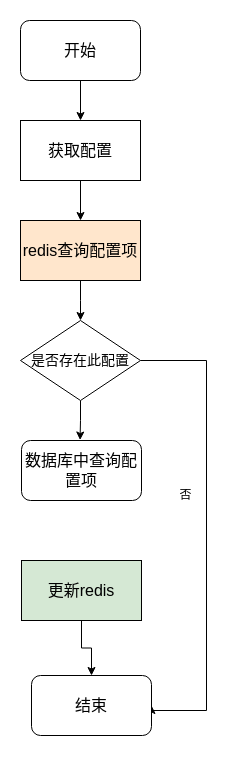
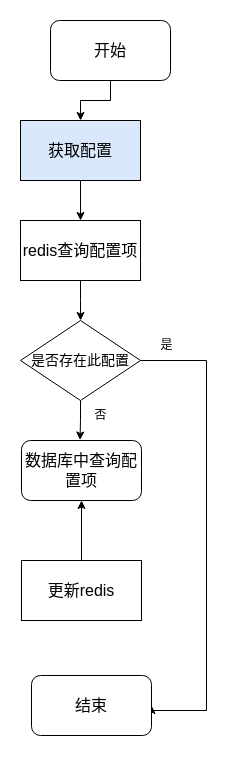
  <mxCell id="0" />
  <mxCell id="1" parent="0" />
  <mxCell id="2" style="edgeStyle=orthogonalEdgeStyle;rounded=0;orthogonalLoop=1;jettySize=auto;html=1;entryX=0.5;entryY=0;entryDx=0;entryDy=0;" edge="1" parent="1" source="3" target="5"><mxGeometry relative="1" as="geometry" /></mxCell>
- <mxCell id="3" value="&lt;font style=&quot;font-size: 16px;&quot;&gt;开始&lt;/font&gt;" style="rounded=1;whiteSpace=wrap;html=1;" vertex="1" parent="1"><mxGeometry x="20" y="20" width="120" height="60" as="geometry" /></mxCell>
+ <mxCell id="3" value="&lt;font style=&quot;font-size: 16px;&quot;&gt;开始&lt;/font&gt;" style="rounded=1;whiteSpace=wrap;html=1;" vertex="1" parent="1"><mxGeometry x="50" y="20" width="120" height="60" as="geometry" /></mxCell>
  <mxCell id="4" style="edgeStyle=orthogonalEdgeStyle;rounded=0;orthogonalLoop=1;jettySize=auto;html=1;entryX=0.5;entryY=0;entryDx=0;entryDy=0;" edge="1" parent="1" source="5" target="7"><mxGeometry relative="1" as="geometry" /></mxCell>
- <mxCell id="5" value="&lt;span style=&quot;font-size: 16px;&quot;&gt;获取配置&lt;/span&gt;" style="rounded=0;whiteSpace=wrap;html=1;" vertex="1" parent="1"><mxGeometry x="20" y="120" width="120" height="60" as="geometry" /></mxCell>
+ <mxCell id="5" value="&lt;span style=&quot;font-size: 16px;&quot;&gt;获取配置&lt;/span&gt;" style="rounded=0;whiteSpace=wrap;html=1;fillColor=#dae8fc;" vertex="1" parent="1"><mxGeometry x="20" y="120" width="120" height="60" as="geometry" /></mxCell>
  <mxCell id="6" style="edgeStyle=orthogonalEdgeStyle;rounded=0;orthogonalLoop=1;jettySize=auto;html=1;entryX=0.5;entryY=0;entryDx=0;entryDy=0;" edge="1" parent="1" source="7"><mxGeometry relative="1" as="geometry"><mxPoint x="80" y="320" as="targetPoint" /></mxGeometry></mxCell>
- <mxCell id="7" value="&lt;font style=&quot;font-size: 16px;&quot;&gt;redis查询配置项&lt;/font&gt;" style="rounded=0;whiteSpace=wrap;html=1;fillColor=#ffe6cc;" vertex="1" parent="1"><mxGeometry x="20" y="220" width="120" height="60" as="geometry" /></mxCell>
+ <mxCell id="7" value="&lt;font style=&quot;font-size: 16px;&quot;&gt;redis查询配置项&lt;/font&gt;" style="rounded=0;whiteSpace=wrap;html=1;" vertex="1" parent="1"><mxGeometry x="20" y="220" width="120" height="60" as="geometry" /></mxCell>
  <mxCell id="8" style="edgeStyle=orthogonalEdgeStyle;rounded=0;orthogonalLoop=1;jettySize=auto;html=1;entryX=1;entryY=0.5;entryDx=0;entryDy=0;exitX=1;exitY=0.5;exitDx=0;exitDy=0;" edge="1" parent="1" source="13" target="11"><mxGeometry relative="1" as="geometry"><mxPoint x="141" y="550" as="sourcePoint" /><mxPoint x="256" y="440" as="targetPoint" /><Array as="points"><mxPoint x="206" y="360" /><mxPoint x="206" y="710" /></Array></mxGeometry></mxCell>
- <mxCell id="9" style="edgeStyle=orthogonalEdgeStyle;rounded=0;orthogonalLoop=1;jettySize=auto;html=1;" edge="1" parent="1" source="10" target="11"><mxGeometry relative="1" as="geometry" /></mxCell>
- <mxCell id="10" value="&lt;font style=&quot;font-size: 16px;&quot;&gt;更新redis&lt;/font&gt;" style="rounded=0;whiteSpace=wrap;html=1;fillColor=#d5e8d4;" vertex="1" parent="1"><mxGeometry x="21" y="560" width="120" height="60" as="geometry" /></mxCell>
+ <mxCell id="9" style="edgeStyle=orthogonalEdgeStyle;rounded=0;orthogonalLoop=1;jettySize=auto;html=1;" edge="1" parent="1" source="10" target="14"><mxGeometry relative="1" as="geometry" /></mxCell>
+ <mxCell id="10" value="&lt;font style=&quot;font-size: 16px;&quot;&gt;更新redis&lt;/font&gt;" style="rounded=0;whiteSpace=wrap;html=1;" vertex="1" parent="1"><mxGeometry x="21" y="560" width="120" height="60" as="geometry" /></mxCell>
  <mxCell id="11" value="&lt;font style=&quot;font-size: 16px;&quot;&gt;结束&lt;/font&gt;" style="rounded=1;whiteSpace=wrap;html=1;" vertex="1" parent="1"><mxGeometry x="31" y="675" width="120" height="60" as="geometry" /></mxCell>
  <mxCell id="12" style="edgeStyle=orthogonalEdgeStyle;rounded=0;orthogonalLoop=1;jettySize=auto;html=1;entryX=0.488;entryY=-0.008;entryDx=0;entryDy=0;entryPerimeter=0;" edge="1" parent="1" source="13" target="14"><mxGeometry relative="1" as="geometry" /></mxCell>
  <mxCell id="13" value="&lt;font style=&quot;font-size: 14px;&quot;&gt;是否存在此配置&lt;/font&gt;" style="rhombus;whiteSpace=wrap;html=1;" vertex="1" parent="1"><mxGeometry x="20" y="320" width="120" height="80" as="geometry" /></mxCell>
  <mxCell id="14" value="&lt;span style=&quot;font-size: 16px;&quot;&gt;数据库中查询配置项&lt;/span&gt;" style="whiteSpace=wrap;html=1;rounded=1;" vertex="1" parent="1"><mxGeometry x="21" y="440" width="120" height="60" as="geometry" /></mxCell>
- <mxCell id="15" value="否" style="text;html=1;align=center;verticalAlign=middle;resizable=0;points=[];autosize=1;strokeColor=none;fillColor=none;" vertex="1" parent="1"><mxGeometry x="165" y="480" width="40" height="30" as="geometry" /></mxCell>
+ <mxCell id="15" value="否" style="text;html=1;align=center;verticalAlign=middle;resizable=0;points=[];autosize=1;strokeColor=none;fillColor=none;" vertex="1" parent="1"><mxGeometry x="80" y="400" width="40" height="30" as="geometry" /></mxCell>
+ <mxCell id="16" value="是" style="text;html=1;align=center;verticalAlign=middle;resizable=0;points=[];autosize=1;strokeColor=none;fillColor=none;" vertex="1" parent="1"><mxGeometry x="146" y="330" width="40" height="30" as="geometry" /></mxCell>
